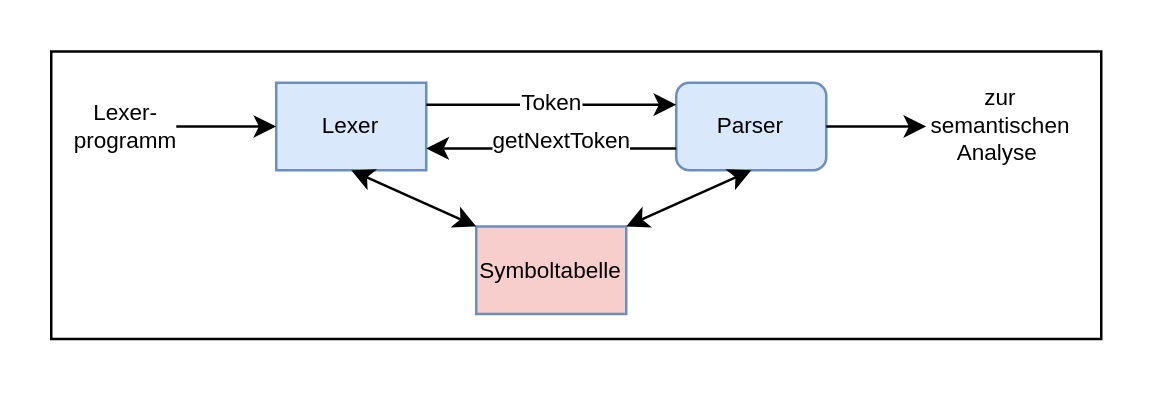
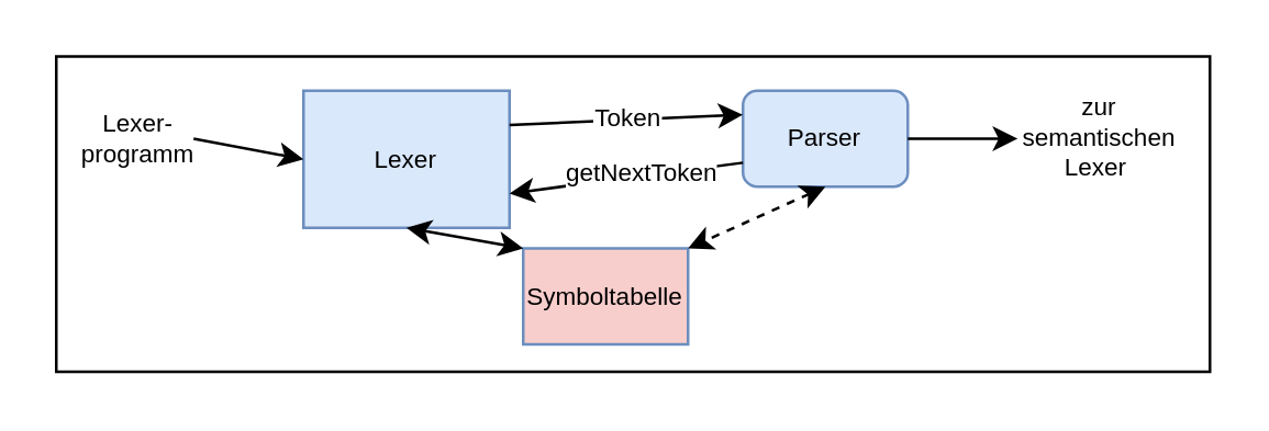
  <mxCell id="0" />
  <mxCell id="1" parent="0" />
  <mxCell id="2" value="" style="rounded=0;whiteSpace=wrap;html=1;" vertex="1" parent="1"><mxGeometry x="20" y="20" width="420" height="115" as="geometry" /></mxCell>
- <mxCell id="3" value="Lexer" style="rounded=0;whiteSpace=wrap;html=1;fillColor=#dae8fc;strokeColor=#6c8ebf;fontSize=9;" vertex="1" parent="1"><mxGeometry x="110" y="32.5" width="60" height="35" as="geometry" /></mxCell>
+ <mxCell id="3" value="Lexer" style="rounded=0;whiteSpace=wrap;html=1;fillColor=#dae8fc;strokeColor=#6c8ebf;fontSize=9;" vertex="1" parent="1"><mxGeometry x="110" y="32.5" width="75" height="50" as="geometry" /></mxCell>
  <mxCell id="4" value="Parser" style="whiteSpace=wrap;html=1;fillColor=#dae8fc;strokeColor=#6c8ebf;fontSize=9;rounded=1;" vertex="1" parent="1"><mxGeometry x="270" y="32.5" width="60" height="35" as="geometry" /></mxCell>
  <mxCell id="5" value="Symboltabelle" style="rounded=0;whiteSpace=wrap;html=1;fillColor=#f8cecc;strokeColor=#6c8ebf;fontSize=9;" vertex="1" parent="1"><mxGeometry x="190" y="90" width="60" height="35" as="geometry" /></mxCell>
  <mxCell id="6" value="" style="endArrow=classic;startArrow=classic;html=1;exitX=0.5;exitY=1;exitDx=0;exitDy=0;entryX=0;entryY=0;entryDx=0;entryDy=0;" edge="1" parent="1" source="3" target="5"><mxGeometry width="50" height="50" relative="1" as="geometry"><mxPoint x="450" y="390" as="sourcePoint" /><mxPoint x="260" y="130" as="targetPoint" /></mxGeometry></mxCell>
- <mxCell id="7" value="" style="endArrow=classic;startArrow=classic;html=1;exitX=0.5;exitY=1;exitDx=0;exitDy=0;entryX=1;entryY=0;entryDx=0;entryDy=0;" edge="1" parent="1" source="4" target="5"><mxGeometry width="50" height="50" relative="1" as="geometry"><mxPoint x="210" y="90" as="sourcePoint" /><mxPoint x="270" y="150" as="targetPoint" /></mxGeometry></mxCell>
+ <mxCell id="7" value="" style="endArrow=classic;startArrow=classic;html=1;exitX=0.5;exitY=1;exitDx=0;exitDy=0;entryX=1;entryY=0;entryDx=0;entryDy=0;dashed=1;" edge="1" parent="1" source="4" target="5"><mxGeometry width="50" height="50" relative="1" as="geometry"><mxPoint x="210" y="90" as="sourcePoint" /><mxPoint x="270" y="150" as="targetPoint" /></mxGeometry></mxCell>
  <mxCell id="8" value="Token" style="endArrow=classic;html=1;entryX=0;entryY=0.25;entryDx=0;entryDy=0;exitX=1;exitY=0.25;exitDx=0;exitDy=0;fontSize=9;" edge="1" parent="1" source="3" target="4"><mxGeometry width="50" height="50" relative="1" as="geometry"><mxPoint x="450" y="390" as="sourcePoint" /><mxPoint x="500" y="340" as="targetPoint" /></mxGeometry></mxCell>
  <mxCell id="9" value="" style="endArrow=classic;html=1;entryX=1;entryY=0.75;entryDx=0;entryDy=0;exitX=0;exitY=0.75;exitDx=0;exitDy=0;fontSize=9;" edge="1" parent="1" source="4" target="3"><mxGeometry width="50" height="50" relative="1" as="geometry"><mxPoint x="270" y="45" as="sourcePoint" /><mxPoint x="390" y="45" as="targetPoint" /></mxGeometry></mxCell>
  <mxCell id="10" value="getNextToken" style="edgeLabel;html=1;align=center;verticalAlign=middle;resizable=0;points=[];fontSize=9;" vertex="1" connectable="0" parent="9"><mxGeometry x="0.283" y="-3" relative="1" as="geometry"><mxPoint x="17" as="offset" /></mxGeometry></mxCell>
  <mxCell id="11" value="Lexer-programm" style="text;html=1;strokeColor=none;fillColor=none;align=center;verticalAlign=middle;whiteSpace=wrap;rounded=0;fontSize=9;" vertex="1" parent="1"><mxGeometry x="30" y="40" width="40" height="20" as="geometry" /></mxCell>
- <mxCell id="12" value="zur semantischen Analyse&amp;nbsp;" style="text;html=1;strokeColor=none;fillColor=none;align=center;verticalAlign=middle;whiteSpace=wrap;rounded=0;fontSize=9;" vertex="1" parent="1"><mxGeometry x="380" y="40" width="40" height="20" as="geometry" /></mxCell>
+ <mxCell id="12" value="zur semantischen Lexer&amp;nbsp;" style="text;html=1;strokeColor=none;fillColor=none;align=center;verticalAlign=middle;whiteSpace=wrap;rounded=0;fontSize=9;" vertex="1" parent="1"><mxGeometry x="380" y="40" width="40" height="20" as="geometry" /></mxCell>
  <mxCell id="13" value="" style="endArrow=classic;html=1;exitX=1;exitY=0.5;exitDx=0;exitDy=0;entryX=0;entryY=0.5;entryDx=0;entryDy=0;" edge="1" parent="1" source="11" target="3"><mxGeometry width="50" height="50" relative="1" as="geometry"><mxPoint x="350" y="200" as="sourcePoint" /><mxPoint x="400" y="150" as="targetPoint" /></mxGeometry></mxCell>
  <mxCell id="14" value="" style="endArrow=classic;html=1;exitX=1;exitY=0.5;exitDx=0;exitDy=0;" edge="1" parent="1" source="4"><mxGeometry width="50" height="50" relative="1" as="geometry"><mxPoint x="350" y="200" as="sourcePoint" /><mxPoint x="370" y="50" as="targetPoint" /></mxGeometry></mxCell>
